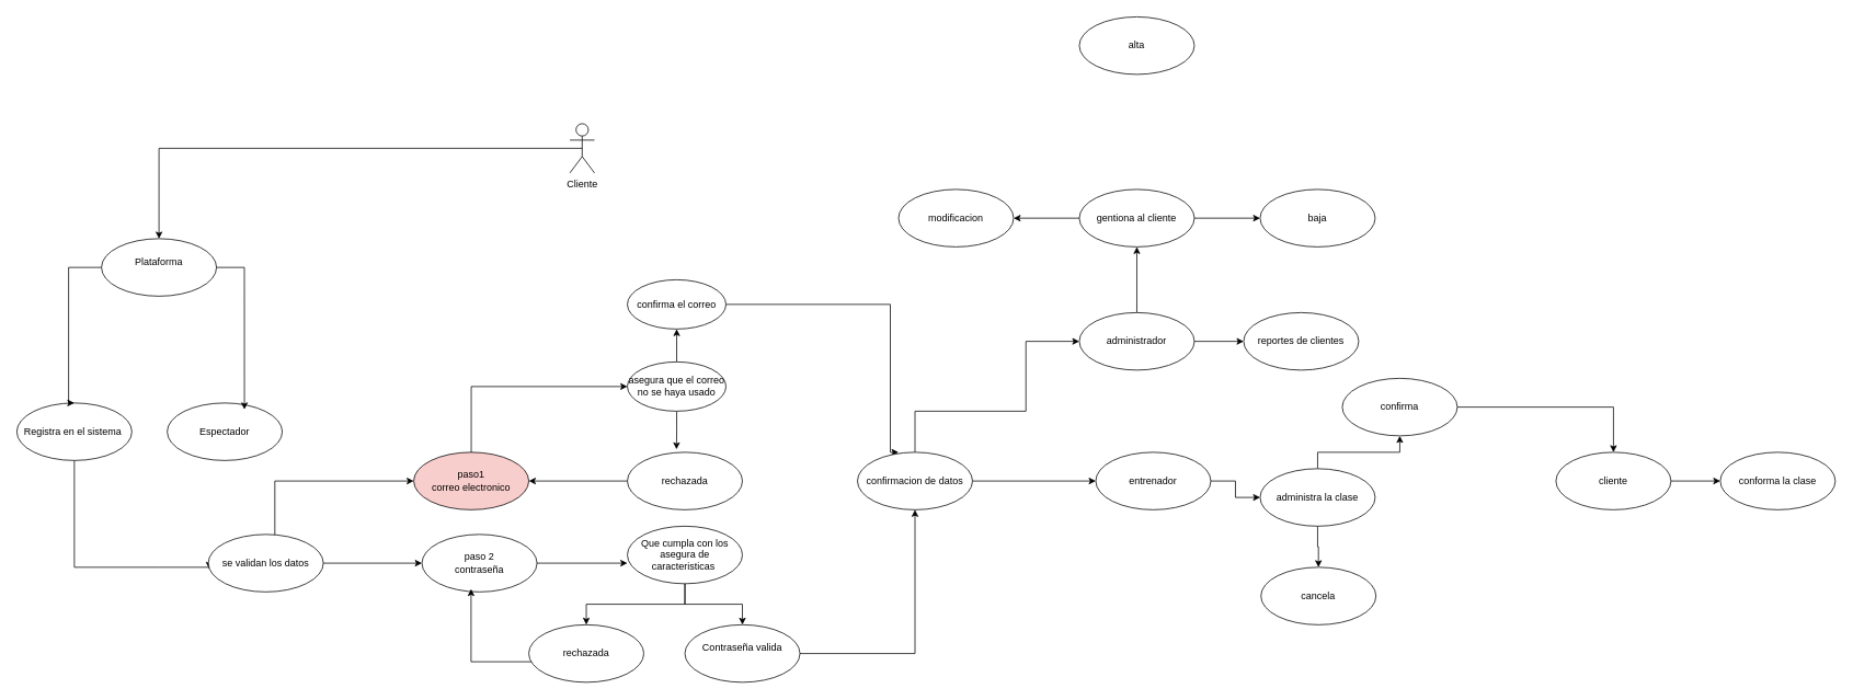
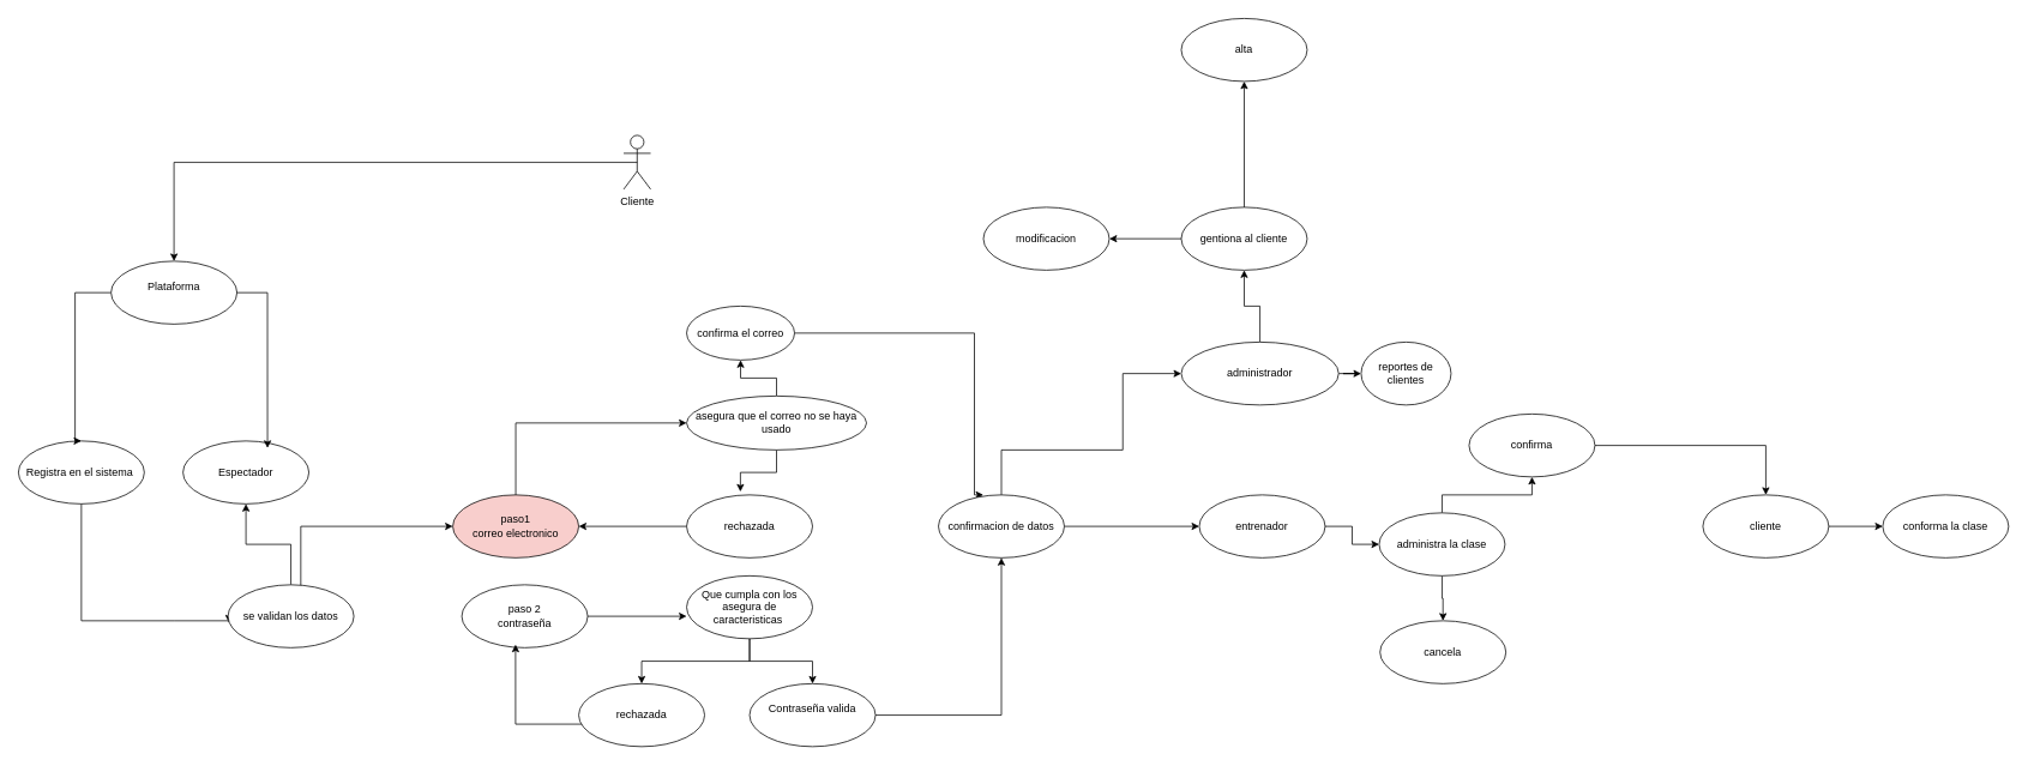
  <mxCell id="0" />
  <mxCell id="1" parent="0" />
  <mxCell id="2" style="edgeStyle=orthogonalEdgeStyle;rounded=0;orthogonalLoop=1;jettySize=auto;html=1;entryX=0.007;entryY=0.6;entryDx=0;entryDy=0;entryPerimeter=0;" edge="1" parent="1" source="3" target="7"><mxGeometry relative="1" as="geometry"><mxPoint x="233" y="690" as="targetPoint" /><Array as="points"><mxPoint x="193" y="690" /><mxPoint x="244" y="690" /></Array></mxGeometry></mxCell>
  <mxCell id="3" value="Registra en el sistema&amp;nbsp;" style="ellipse;whiteSpace=wrap;html=1;" vertex="1" parent="1"><mxGeometry x="20" y="490" width="140" height="70" as="geometry" /></mxCell>
  <mxCell id="4" value="Cliente" style="shape=umlActor;html=1;verticalLabelPosition=bottom;verticalAlign=top;align=center;" vertex="1" parent="1"><mxGeometry x="693" y="150" width="30" height="60" as="geometry" /></mxCell>
- <mxCell id="5" style="edgeStyle=orthogonalEdgeStyle;rounded=0;orthogonalLoop=1;jettySize=auto;html=1;" edge="1" parent="1" source="7" target="8"><mxGeometry relative="1" as="geometry" /></mxCell>
+ <mxCell id="5" style="edgeStyle=orthogonalEdgeStyle;rounded=0;orthogonalLoop=1;jettySize=auto;html=1;" edge="1" parent="1" source="7" target="30"><mxGeometry relative="1" as="geometry" /></mxCell>
  <mxCell id="6" style="edgeStyle=orthogonalEdgeStyle;rounded=0;orthogonalLoop=1;jettySize=auto;html=1;entryX=0;entryY=0.5;entryDx=0;entryDy=0;exitX=0.65;exitY=0.043;exitDx=0;exitDy=0;exitPerimeter=0;" edge="1" parent="1" source="7" target="9"><mxGeometry relative="1" as="geometry"><Array as="points"><mxPoint x="334" y="585" /></Array></mxGeometry></mxCell>
  <mxCell id="7" value="se validan los datos" style="ellipse;whiteSpace=wrap;html=1;" vertex="1" parent="1"><mxGeometry x="253" y="650" width="140" height="70" as="geometry" /></mxCell>
  <mxCell id="8" value="paso 2&lt;br&gt;contraseña" style="ellipse;whiteSpace=wrap;html=1;" vertex="1" parent="1"><mxGeometry x="513" y="650" width="140" height="70" as="geometry" /></mxCell>
  <mxCell id="9" value="paso1&lt;br&gt;correo electronico" style="ellipse;whiteSpace=wrap;html=1;fillColor=#f8cecc;" vertex="1" parent="1"><mxGeometry x="503" y="550" width="140" height="70" as="geometry" /></mxCell>
  <mxCell id="10" value="" style="edgeStyle=orthogonalEdgeStyle;rounded=0;orthogonalLoop=1;jettySize=auto;html=1;exitX=0.5;exitY=0.5;exitDx=0;exitDy=0;exitPerimeter=0;" edge="1" parent="1" source="4" target="12"><mxGeometry relative="1" as="geometry"><mxPoint x="708" y="290" as="sourcePoint" /><mxPoint x="708" y="450" as="targetPoint" /></mxGeometry></mxCell>
  <mxCell id="11" style="edgeStyle=orthogonalEdgeStyle;rounded=0;orthogonalLoop=1;jettySize=auto;html=1;entryX=0.5;entryY=0;entryDx=0;entryDy=0;" edge="1" parent="1" source="12" target="3"><mxGeometry relative="1" as="geometry"><Array as="points"><mxPoint x="83" y="325" /><mxPoint x="83" y="490" /></Array></mxGeometry></mxCell>
  <mxCell id="12" value="Plataforma&lt;div&gt;&lt;br&gt;&lt;/div&gt;" style="ellipse;whiteSpace=wrap;html=1;" vertex="1" parent="1"><mxGeometry x="123" y="290" width="140" height="70" as="geometry" /></mxCell>
  <mxCell id="13" style="edgeStyle=orthogonalEdgeStyle;rounded=0;orthogonalLoop=1;jettySize=auto;html=1;entryX=0.357;entryY=0;entryDx=0;entryDy=0;entryPerimeter=0;" edge="1" parent="1" source="14" target="26"><mxGeometry relative="1" as="geometry"><mxPoint x="1083" as="targetPoint" y="590" /><Array as="points"><mxPoint x="1083" y="370" /><mxPoint x="1083" y="550" /></Array></mxGeometry></mxCell>
  <mxCell id="14" value="confirma el correo" style="ellipse;whiteSpace=wrap;html=1;" vertex="1" parent="1"><mxGeometry x="763" y="340" width="120" height="60" as="geometry" /></mxCell>
  <mxCell id="15" value="" style="edgeStyle=orthogonalEdgeStyle;rounded=0;orthogonalLoop=1;jettySize=auto;html=1;" edge="1" parent="1" source="17" target="14"><mxGeometry relative="1" as="geometry" /></mxCell>
  <mxCell id="16" value="" style="edgeStyle=orthogonalEdgeStyle;rounded=0;orthogonalLoop=1;jettySize=auto;html=1;entryX=0.427;entryY=-0.051;entryDx=0;entryDy=0;entryPerimeter=0;" edge="1" parent="1" source="17" target="33"><mxGeometry relative="1" as="geometry" /></mxCell>
- <mxCell id="17" value="asegura que el correo no se haya usado" style="ellipse;whiteSpace=wrap;html=1;" vertex="1" parent="1"><mxGeometry x="763" y="440" width="120" height="60" as="geometry" /></mxCell>
+ <mxCell id="17" value="asegura que el correo no se haya usado" style="ellipse;whiteSpace=wrap;html=1;" vertex="1" parent="1"><mxGeometry x="763" y="440" width="200" height="60" as="geometry" /></mxCell>
  <mxCell id="18" style="edgeStyle=orthogonalEdgeStyle;rounded=0;orthogonalLoop=1;jettySize=auto;html=1;" edge="1" parent="1" source="20" target="22"><mxGeometry relative="1" as="geometry" /></mxCell>
  <mxCell id="19" style="edgeStyle=orthogonalEdgeStyle;rounded=0;orthogonalLoop=1;jettySize=auto;html=1;entryX=0.5;entryY=0;entryDx=0;entryDy=0;" edge="1" parent="1" source="20" target="28"><mxGeometry relative="1" as="geometry" /></mxCell>
  <mxCell id="20" value="Que cumpla con los asegura de caracteristicas&amp;nbsp;" style="ellipse;whiteSpace=wrap;html=1;" vertex="1" parent="1"><mxGeometry x="763" y="640" width="140" height="70" as="geometry" /></mxCell>
  <mxCell id="21" style="edgeStyle=orthogonalEdgeStyle;rounded=0;orthogonalLoop=1;jettySize=auto;html=1;entryX=0.5;entryY=1;entryDx=0;entryDy=0;" edge="1" parent="1" source="22" target="26"><mxGeometry relative="1" as="geometry" /></mxCell>
  <mxCell id="22" value="Contraseña valida&lt;div&gt;&lt;br&gt;&lt;/div&gt;" style="ellipse;whiteSpace=wrap;html=1;" vertex="1" parent="1"><mxGeometry x="833" y="760" width="140" height="70" as="geometry" /></mxCell>
  <mxCell id="23" style="edgeStyle=orthogonalEdgeStyle;rounded=0;orthogonalLoop=1;jettySize=auto;html=1;entryX=0;entryY=0.643;entryDx=0;entryDy=0;entryPerimeter=0;" edge="1" parent="1" source="8" target="20"><mxGeometry relative="1" as="geometry" /></mxCell>
  <mxCell id="24" style="edgeStyle=orthogonalEdgeStyle;rounded=0;orthogonalLoop=1;jettySize=auto;html=1;entryX=0;entryY=0.5;entryDx=0;entryDy=0;" edge="1" parent="1" source="26" target="36"><mxGeometry relative="1" as="geometry"><Array as="points"><mxPoint x="1113" y="500" /><mxPoint x="1248" y="500" /><mxPoint x="1248" y="415" /></Array></mxGeometry></mxCell>
  <mxCell id="25" style="edgeStyle=orthogonalEdgeStyle;rounded=0;orthogonalLoop=1;jettySize=auto;html=1;" edge="1" parent="1" source="26" target="38"><mxGeometry relative="1" as="geometry" /></mxCell>
  <mxCell id="26" value="confirmacion de datos" style="ellipse;whiteSpace=wrap;html=1;" vertex="1" parent="1"><mxGeometry x="1043" y="550" width="140" height="70" as="geometry" /></mxCell>
  <mxCell id="27" style="edgeStyle=orthogonalEdgeStyle;rounded=0;orthogonalLoop=1;jettySize=auto;html=1;entryX=0.427;entryY=0.949;entryDx=0;entryDy=0;entryPerimeter=0;exitX=0.029;exitY=0.643;exitDx=0;exitDy=0;exitPerimeter=0;" edge="1" parent="1" source="28" target="8"><mxGeometry relative="1" as="geometry"><mxPoint x="573" y="740" as="targetPoint" /><Array as="points"><mxPoint x="573" y="805" /></Array></mxGeometry></mxCell>
  <mxCell id="28" value="rechazada" style="ellipse;whiteSpace=wrap;html=1;" vertex="1" parent="1"><mxGeometry x="643" y="760" width="140" height="70" as="geometry" /></mxCell>
  <mxCell id="29" style="edgeStyle=orthogonalEdgeStyle;rounded=0;orthogonalLoop=1;jettySize=auto;html=1;entryX=0;entryY=0.5;entryDx=0;entryDy=0;" edge="1" parent="1" source="9" target="17"><mxGeometry relative="1" as="geometry"><Array as="points"><mxPoint x="573" y="470" /></Array></mxGeometry></mxCell>
  <mxCell id="30" value="Espectador" style="ellipse;whiteSpace=wrap;html=1;" vertex="1" parent="1"><mxGeometry x="203" y="490" width="140" height="70" as="geometry" /></mxCell>
  <mxCell id="31" style="edgeStyle=orthogonalEdgeStyle;rounded=0;orthogonalLoop=1;jettySize=auto;html=1;entryX=0.671;entryY=0.112;entryDx=0;entryDy=0;entryPerimeter=0;" edge="1" parent="1" source="12" target="30"><mxGeometry relative="1" as="geometry"><Array as="points"><mxPoint x="297" y="325" /></Array></mxGeometry></mxCell>
  <mxCell id="32" style="edgeStyle=orthogonalEdgeStyle;rounded=0;orthogonalLoop=1;jettySize=auto;html=1;entryX=1;entryY=0.5;entryDx=0;entryDy=0;" edge="1" parent="1" source="33" target="9"><mxGeometry relative="1" as="geometry" /></mxCell>
  <mxCell id="33" value="rechazada" style="ellipse;whiteSpace=wrap;html=1;" vertex="1" parent="1"><mxGeometry x="763" y="550" width="140" height="70" as="geometry" /></mxCell>
  <mxCell id="34" value="" style="edgeStyle=orthogonalEdgeStyle;rounded=0;orthogonalLoop=1;jettySize=auto;html=1;" edge="1" parent="1" source="36" target="44"><mxGeometry relative="1" as="geometry" /></mxCell>
  <mxCell id="35" value="" style="edgeStyle=orthogonalEdgeStyle;rounded=0;orthogonalLoop=1;jettySize=auto;html=1;" edge="1" parent="1" source="36" target="45"><mxGeometry relative="1" as="geometry" /></mxCell>
- <mxCell id="36" value="administrador" style="ellipse;whiteSpace=wrap;html=1;" vertex="1" parent="1"><mxGeometry x="1313" y="380" width="140" height="70" as="geometry" /></mxCell>
+ <mxCell id="36" value="administrador" style="ellipse;whiteSpace=wrap;html=1;" vertex="1" parent="1"><mxGeometry x="1313" y="380" width="175" height="70" as="geometry" /></mxCell>
  <mxCell id="37" value="" style="edgeStyle=orthogonalEdgeStyle;rounded=0;orthogonalLoop=1;jettySize=auto;html=1;" edge="1" parent="1" source="38" target="48"><mxGeometry relative="1" as="geometry" /></mxCell>
  <mxCell id="38" value="entrenador" style="ellipse;whiteSpace=wrap;html=1;" vertex="1" parent="1"><mxGeometry x="1333" y="550" width="140" height="70" as="geometry" /></mxCell>
  <mxCell id="39" value="" style="edgeStyle=orthogonalEdgeStyle;rounded=0;orthogonalLoop=1;jettySize=auto;html=1;" edge="1" parent="1" source="40" target="52"><mxGeometry relative="1" as="geometry" /></mxCell>
  <mxCell id="40" value="cliente" style="ellipse;whiteSpace=wrap;html=1;" vertex="1" parent="1"><mxGeometry x="1893" y="550" width="140" height="70" as="geometry" /></mxCell>
- <mxCell id="42" value="" style="edgeStyle=orthogonalEdgeStyle;rounded=0;orthogonalLoop=1;jettySize=auto;html=1;" edge="1" parent="1" source="44" target="54"><mxGeometry relative="1" as="geometry" /></mxCell>
+ <mxCell id="41" value="" style="edgeStyle=orthogonalEdgeStyle;rounded=0;orthogonalLoop=1;jettySize=auto;html=1;" edge="1" parent="1" source="44" target="53"><mxGeometry relative="1" as="geometry" /></mxCell>
  <mxCell id="43" value="" style="edgeStyle=orthogonalEdgeStyle;rounded=0;orthogonalLoop=1;jettySize=auto;html=1;" edge="1" parent="1" source="44" target="55"><mxGeometry relative="1" as="geometry" /></mxCell>
  <mxCell id="44" value="gentiona al cliente" style="ellipse;whiteSpace=wrap;html=1;" vertex="1" parent="1"><mxGeometry x="1313" y="230" width="140" height="70" as="geometry" /></mxCell>
- <mxCell id="45" value="reportes de clientes" style="ellipse;whiteSpace=wrap;html=1;" vertex="1" parent="1"><mxGeometry x="1513" y="380" width="140" height="70" as="geometry" /></mxCell>
+ <mxCell id="45" value="reportes de clientes" style="ellipse;whiteSpace=wrap;html=1;" vertex="1" parent="1"><mxGeometry x="1513" y="380" width="100" height="70" as="geometry" /></mxCell>
  <mxCell id="46" value="" style="edgeStyle=orthogonalEdgeStyle;rounded=0;orthogonalLoop=1;jettySize=auto;html=1;" edge="1" parent="1" source="48" target="50"><mxGeometry relative="1" as="geometry" /></mxCell>
  <mxCell id="47" value="" style="edgeStyle=orthogonalEdgeStyle;rounded=0;orthogonalLoop=1;jettySize=auto;html=1;" edge="1" parent="1" source="48" target="51"><mxGeometry relative="1" as="geometry" /></mxCell>
  <mxCell id="48" value="administra la clase" style="ellipse;whiteSpace=wrap;html=1;" vertex="1" parent="1"><mxGeometry x="1533" y="570" width="140" height="70" as="geometry" /></mxCell>
  <mxCell id="49" style="edgeStyle=orthogonalEdgeStyle;rounded=0;orthogonalLoop=1;jettySize=auto;html=1;entryX=0.5;entryY=0;entryDx=0;entryDy=0;" edge="1" parent="1" source="50" target="40"><mxGeometry relative="1" as="geometry" /></mxCell>
  <mxCell id="50" value="confirma" style="ellipse;whiteSpace=wrap;html=1;" vertex="1" parent="1"><mxGeometry x="1633" y="460" width="140" height="70" as="geometry" /></mxCell>
  <mxCell id="51" value="cancela" style="ellipse;whiteSpace=wrap;html=1;" vertex="1" parent="1"><mxGeometry x="1534" y="690" width="140" height="70" as="geometry" /></mxCell>
  <mxCell id="52" value="conforma la clase" style="ellipse;whiteSpace=wrap;html=1;" vertex="1" parent="1"><mxGeometry x="2093" y="550" width="140" height="70" as="geometry" /></mxCell>
  <mxCell id="53" value="alta" style="ellipse;whiteSpace=wrap;html=1;" vertex="1" parent="1"><mxGeometry x="1313" y="20" width="140" height="70" as="geometry" /></mxCell>
- <mxCell id="54" value="baja" style="ellipse;whiteSpace=wrap;html=1;" vertex="1" parent="1"><mxGeometry x="1533" y="230" width="140" height="70" as="geometry" /></mxCell>
  <mxCell id="55" value="modificacion" style="ellipse;whiteSpace=wrap;html=1;" vertex="1" parent="1"><mxGeometry x="1093" y="230" width="140" height="70" as="geometry" /></mxCell>
